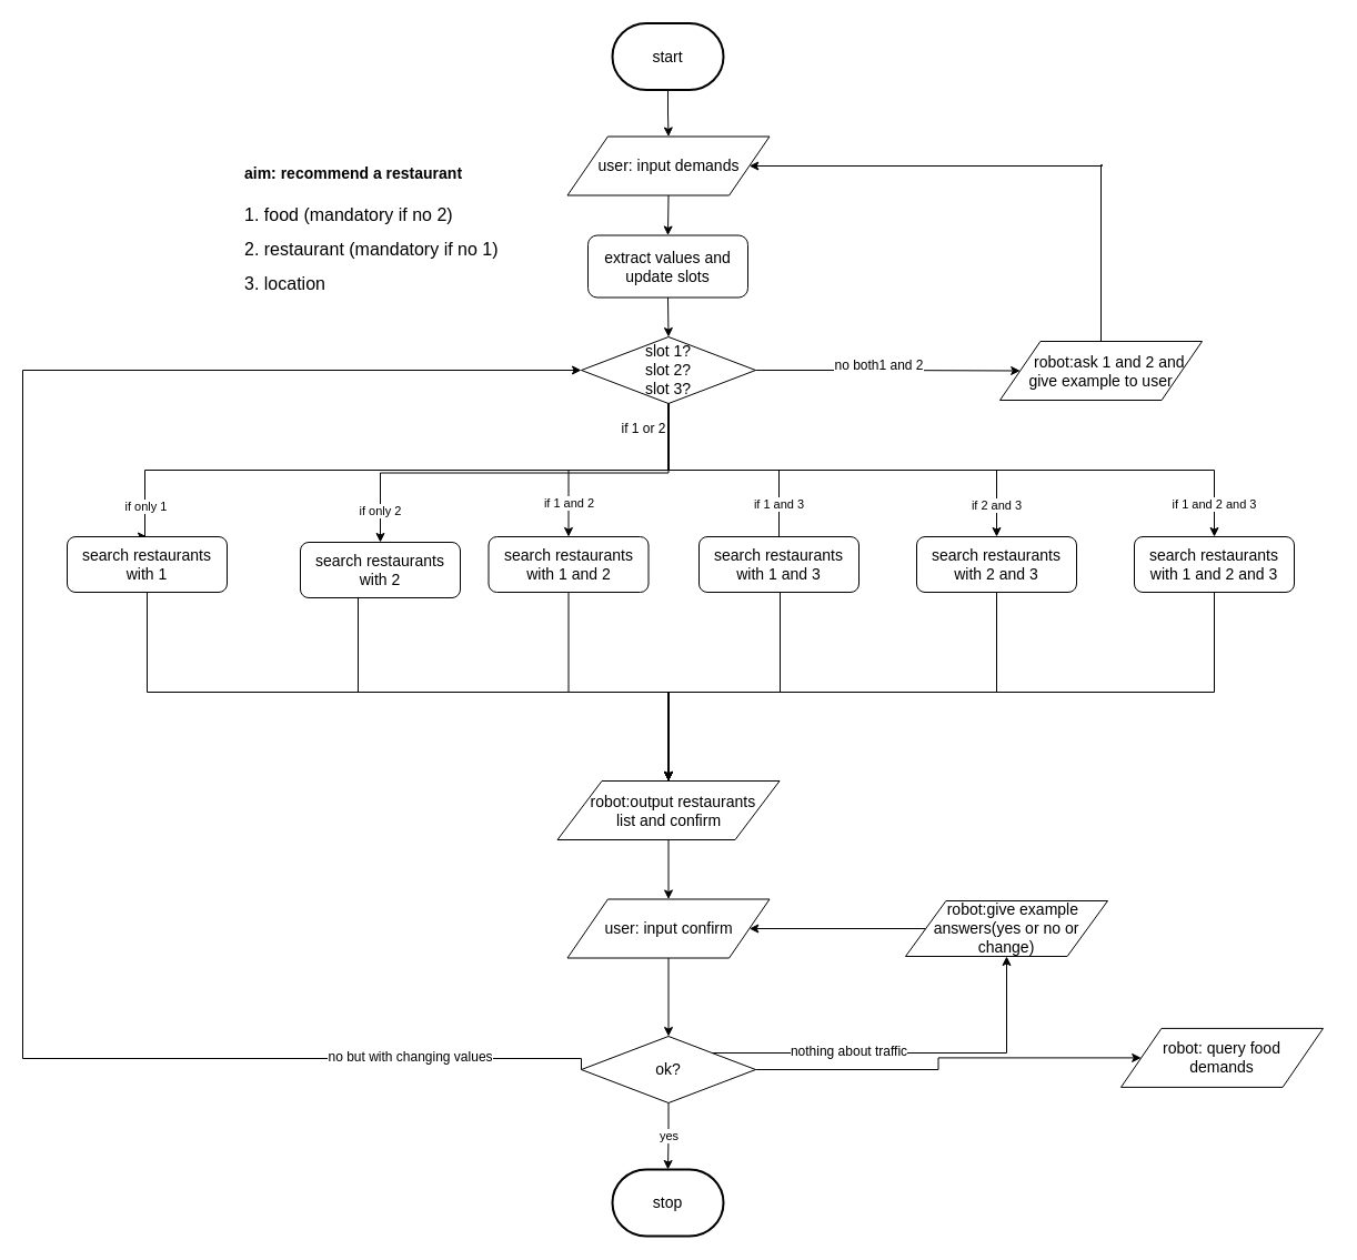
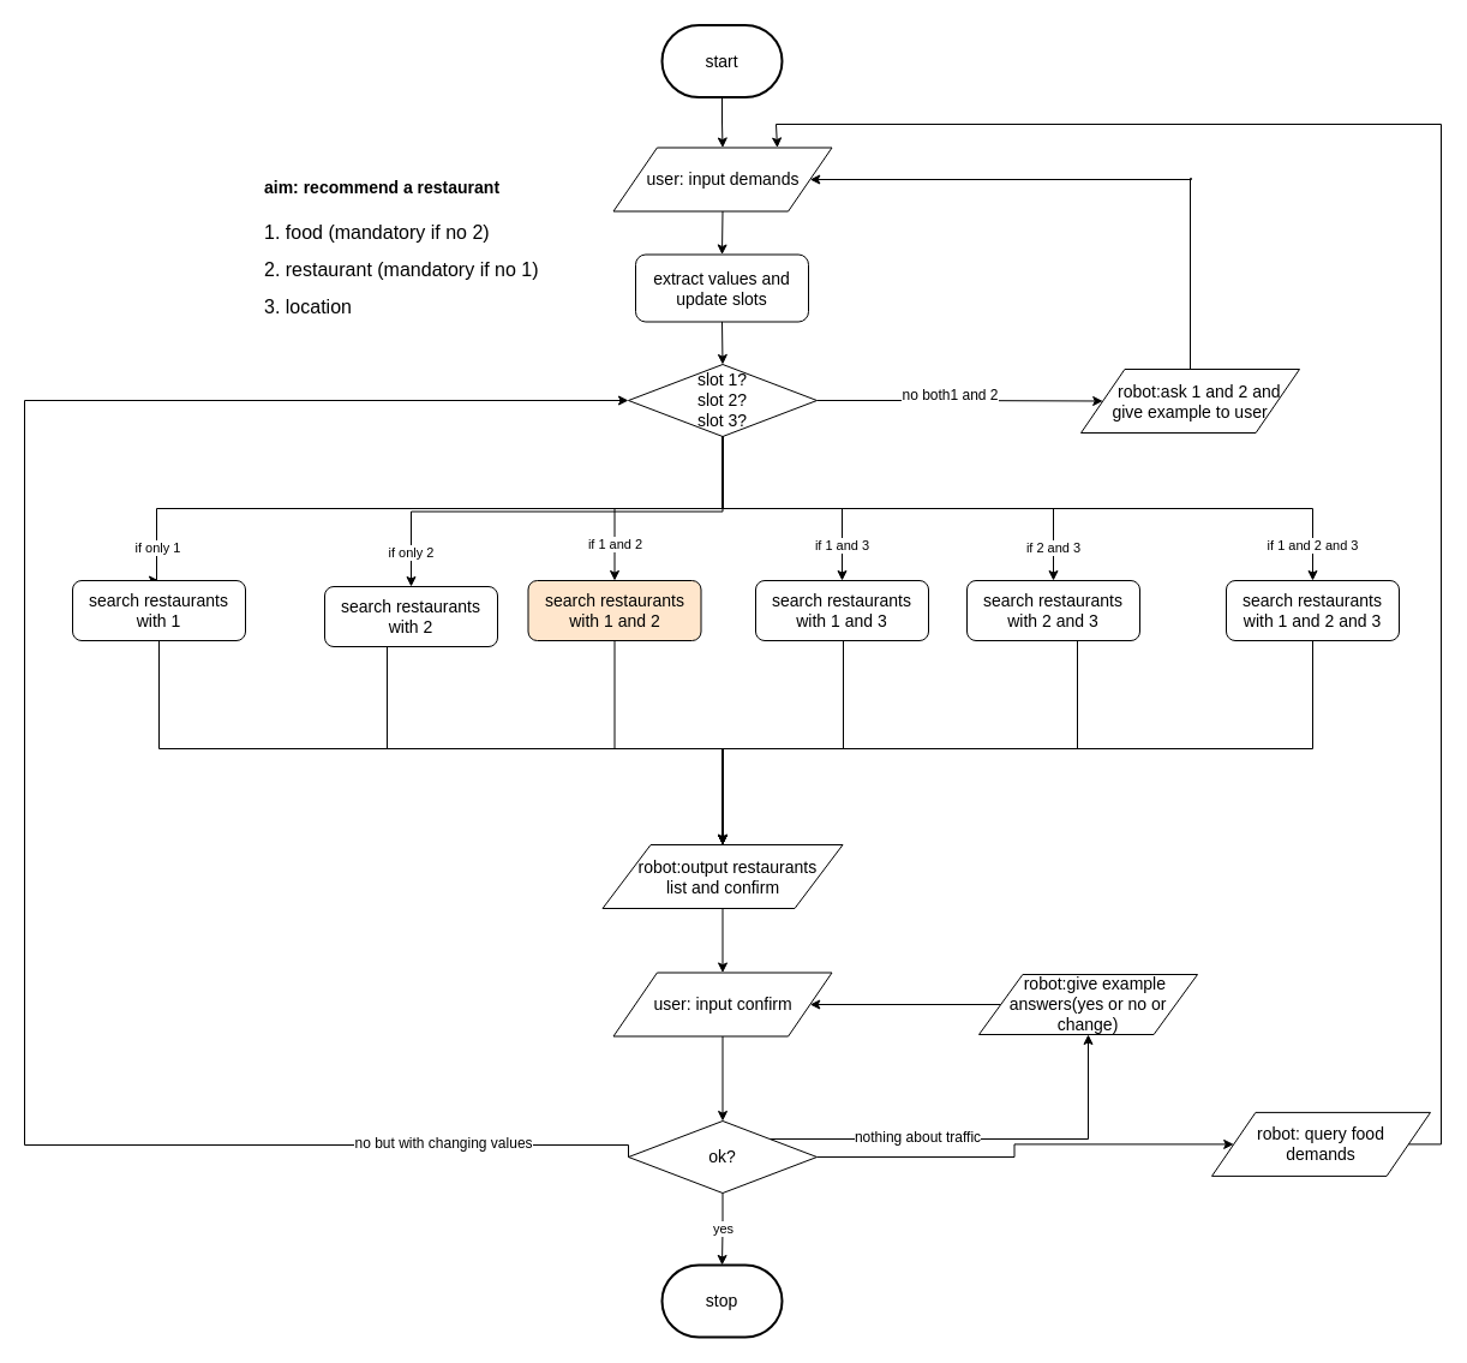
  <mxCell id="0" />
  <mxCell id="1" parent="0" />
  <mxCell id="2" value="&lt;h1&gt;&lt;font style=&quot;font-size: 14px&quot;&gt;aim:&amp;nbsp;recommend a restaurant&lt;/font&gt;&lt;/h1&gt;&lt;p&gt;&lt;font size=&quot;3&quot;&gt;1. food (mandatory if no 2)&lt;br&gt;&lt;/font&gt;&lt;/p&gt;&lt;p&gt;&lt;font size=&quot;3&quot;&gt;2. restaurant (mandatory if no 1)&lt;/font&gt;&lt;/p&gt;&lt;p&gt;&lt;font size=&quot;3&quot;&gt;3. location&lt;/font&gt;&lt;br&gt;&lt;/p&gt;" style="text;html=1;strokeColor=none;fillColor=none;spacing=5;spacingTop=-20;whiteSpace=wrap;overflow=hidden;rounded=0;" parent="1" vertex="1"><mxGeometry x="215" y="133" width="250" height="131" as="geometry" /></mxCell>
  <mxCell id="3" style="edgeStyle=orthogonalEdgeStyle;rounded=0;orthogonalLoop=1;jettySize=auto;html=1;exitX=1;exitY=0.5;exitDx=0;exitDy=0;entryX=0;entryY=0.5;entryDx=0;entryDy=0;" parent="1" source="8" target="16" edge="1"><mxGeometry relative="1" as="geometry"><mxPoint x="982" y="454.5" as="targetPoint" /></mxGeometry></mxCell>
  <mxCell id="4" value="no both1 and 2" style="text;html=1;resizable=0;points=[];align=center;verticalAlign=middle;labelBackgroundColor=#ffffff;" parent="3" vertex="1" connectable="0"><mxGeometry x="-0.07" y="5" relative="1" as="geometry"><mxPoint as="offset" /></mxGeometry></mxCell>
- <mxCell id="5" value="if 1 and 3" style="edgeStyle=orthogonalEdgeStyle;rounded=0;orthogonalLoop=1;jettySize=auto;html=1;exitX=0.5;exitY=1;exitDx=0;exitDy=0;entryX=0.5;entryY=0;entryDx=0;entryDy=0;endArrow=none;" edge="1" parent="1" source="8" target="40"><mxGeometry x="0.731" relative="1" as="geometry"><mxPoint as="offset" /></mxGeometry></mxCell>
+ <mxCell id="5" value="if 1 and 3" style="edgeStyle=orthogonalEdgeStyle;rounded=0;orthogonalLoop=1;jettySize=auto;html=1;exitX=0.5;exitY=1;exitDx=0;exitDy=0;entryX=0.5;entryY=0;entryDx=0;entryDy=0;" edge="1" parent="1" source="8" target="40"><mxGeometry x="0.731" relative="1" as="geometry"><mxPoint as="offset" /></mxGeometry></mxCell>
  <mxCell id="6" value="if 2 and 3" style="edgeStyle=orthogonalEdgeStyle;rounded=0;orthogonalLoop=1;jettySize=auto;html=1;exitX=0.5;exitY=1;exitDx=0;exitDy=0;entryX=0.5;entryY=0;entryDx=0;entryDy=0;" edge="1" parent="1" source="8" target="42"><mxGeometry x="0.861" relative="1" as="geometry"><mxPoint as="offset" /></mxGeometry></mxCell>
  <mxCell id="7" value="if 1 and 2 and 3" style="edgeStyle=orthogonalEdgeStyle;rounded=0;orthogonalLoop=1;jettySize=auto;html=1;exitX=0.5;exitY=1;exitDx=0;exitDy=0;entryX=0.5;entryY=0;entryDx=0;entryDy=0;" edge="1" parent="1" source="8" target="45"><mxGeometry x="0.903" relative="1" as="geometry"><mxPoint as="offset" /></mxGeometry></mxCell>
  <mxCell id="8" value="&lt;font style=&quot;font-size: 14px&quot;&gt;slot 1?&lt;br&gt;slot 2?&lt;br&gt;slot 3?&lt;br&gt;&lt;/font&gt;" style="rhombus;whiteSpace=wrap;html=1;" parent="1" vertex="1"><mxGeometry x="523" y="303" width="157" height="60" as="geometry" /></mxCell>
+ <mxCell id="9" style="edgeStyle=orthogonalEdgeStyle;rounded=0;orthogonalLoop=1;jettySize=auto;html=1;exitX=1;exitY=0.5;exitDx=0;exitDy=0;entryX=0.75;entryY=0;entryDx=0;entryDy=0;" edge="1" parent="1" source="10" target="14"><mxGeometry relative="1" as="geometry"><Array as="points"><mxPoint x="1200" y="953" /><mxPoint x="1200" y="103" /><mxPoint x="646" y="103" /></Array></mxGeometry></mxCell>
  <mxCell id="10" value="&lt;font style=&quot;font-size: 14px&quot;&gt;robot:&amp;nbsp;&lt;/font&gt;&lt;span style=&quot;font-size: 14px&quot;&gt;query food &lt;br&gt;demands&lt;/span&gt;" style="shape=parallelogram;perimeter=parallelogramPerimeter;whiteSpace=wrap;html=1;" parent="1" vertex="1"><mxGeometry x="1009" y="925.905" width="182" height="53" as="geometry" /></mxCell>
  <mxCell id="11" value="" style="edgeStyle=orthogonalEdgeStyle;rounded=0;orthogonalLoop=1;jettySize=auto;html=1;" parent="1" source="12" target="14" edge="1"><mxGeometry relative="1" as="geometry" /></mxCell>
  <mxCell id="12" value="&lt;span style=&quot;font-size: 14px&quot;&gt;start&lt;/span&gt;" style="strokeWidth=2;html=1;shape=mxgraph.flowchart.terminator;whiteSpace=wrap;" parent="1" vertex="1"><mxGeometry x="551" y="20.519" width="100" height="60" as="geometry" /></mxCell>
  <mxCell id="13" style="edgeStyle=orthogonalEdgeStyle;rounded=0;orthogonalLoop=1;jettySize=auto;html=1;exitX=0.5;exitY=1;exitDx=0;exitDy=0;entryX=0.5;entryY=0;entryDx=0;entryDy=0;" parent="1" source="14" target="48" edge="1"><mxGeometry relative="1" as="geometry"><mxPoint x="601.571" y="229.714" as="targetPoint" /></mxGeometry></mxCell>
  <mxCell id="14" value="&lt;span style=&quot;font-size: 14px&quot;&gt;user: input demands&lt;/span&gt;" style="shape=parallelogram;perimeter=parallelogramPerimeter;whiteSpace=wrap;html=1;" parent="1" vertex="1"><mxGeometry x="510.5" y="122.5" width="182" height="53" as="geometry" /></mxCell>
  <mxCell id="15" style="edgeStyle=orthogonalEdgeStyle;rounded=0;orthogonalLoop=1;jettySize=auto;html=1;exitX=0.5;exitY=0;exitDx=0;exitDy=0;entryX=1;entryY=0.5;entryDx=0;entryDy=0;" parent="1" source="16" target="14" edge="1"><mxGeometry relative="1" as="geometry"><Array as="points"><mxPoint x="992" y="148" /></Array></mxGeometry></mxCell>
  <mxCell id="16" value="&lt;span style=&quot;font-size: 14px&quot;&gt;&amp;nbsp; &amp;nbsp; robot:ask 1 and 2 and &lt;br&gt;give example to user&lt;/span&gt;" style="shape=parallelogram;perimeter=parallelogramPerimeter;whiteSpace=wrap;html=1;" parent="1" vertex="1"><mxGeometry x="900" y="307" width="182" height="53" as="geometry" /></mxCell>
  <mxCell id="17" value="" style="edgeStyle=orthogonalEdgeStyle;rounded=0;orthogonalLoop=1;jettySize=auto;html=1;entryX=0.5;entryY=0;entryDx=0;entryDy=0;" parent="1" source="18" target="20" edge="1"><mxGeometry relative="1" as="geometry"><Array as="points"><mxPoint x="322" y="623" /><mxPoint x="602" y="623" /></Array></mxGeometry></mxCell>
  <mxCell id="18" value="&lt;span style=&quot;font-size: 14px&quot;&gt;search restaurants with 2&lt;/span&gt;" style="rounded=1;whiteSpace=wrap;html=1;" parent="1" vertex="1"><mxGeometry x="270" y="488" width="144" height="50" as="geometry" /></mxCell>
  <mxCell id="19" value="" style="edgeStyle=orthogonalEdgeStyle;rounded=0;orthogonalLoop=1;jettySize=auto;html=1;" parent="1" source="20" target="22" edge="1"><mxGeometry relative="1" as="geometry" /></mxCell>
  <mxCell id="20" value="&lt;span style=&quot;font-size: 14px ; white-space: normal&quot;&gt;&amp;nbsp; &amp;nbsp;robot:output&amp;nbsp;&lt;/span&gt;&lt;span style=&quot;font-size: 14px&quot;&gt;restaurants&lt;/span&gt;&lt;span style=&quot;font-size: 14px ; white-space: normal&quot;&gt;&amp;nbsp;&lt;/span&gt;&lt;br style=&quot;font-size: 14px ; white-space: normal&quot;&gt;&lt;span style=&quot;font-size: 14px ; white-space: normal&quot;&gt;list and confirm&lt;/span&gt;" style="shape=parallelogram;perimeter=parallelogramPerimeter;whiteSpace=wrap;html=1;" parent="1" vertex="1"><mxGeometry x="501.5" y="703" width="200" height="53" as="geometry" /></mxCell>
  <mxCell id="21" value="" style="edgeStyle=orthogonalEdgeStyle;rounded=0;orthogonalLoop=1;jettySize=auto;html=1;" parent="1" source="22" target="29" edge="1"><mxGeometry relative="1" as="geometry" /></mxCell>
  <mxCell id="22" value="&lt;span style=&quot;font-size: 14px&quot;&gt;user: input confirm&lt;/span&gt;" style="shape=parallelogram;perimeter=parallelogramPerimeter;whiteSpace=wrap;html=1;" parent="1" vertex="1"><mxGeometry x="510.5" y="809.5" width="182" height="53" as="geometry" /></mxCell>
  <mxCell id="23" style="edgeStyle=orthogonalEdgeStyle;rounded=0;orthogonalLoop=1;jettySize=auto;html=1;exitX=0;exitY=0.5;exitDx=0;exitDy=0;entryX=0;entryY=0.5;entryDx=0;entryDy=0;" parent="1" source="29" target="8" edge="1"><mxGeometry relative="1" as="geometry"><Array as="points"><mxPoint x="20" y="953" /><mxPoint x="20" y="333" /></Array></mxGeometry></mxCell>
  <mxCell id="24" value="no but with changing values" style="text;html=1;resizable=0;points=[];align=center;verticalAlign=middle;labelBackgroundColor=#ffffff;" parent="23" vertex="1" connectable="0"><mxGeometry x="-0.876" y="-1" relative="1" as="geometry"><mxPoint x="-63.5" y="-0.5" as="offset" /></mxGeometry></mxCell>
  <mxCell id="25" style="edgeStyle=orthogonalEdgeStyle;rounded=0;orthogonalLoop=1;jettySize=auto;html=1;exitX=1;exitY=0;exitDx=0;exitDy=0;" edge="1" parent="1" source="29" target="47"><mxGeometry relative="1" as="geometry"><mxPoint x="660" y="923" as="sourcePoint" /></mxGeometry></mxCell>
  <mxCell id="26" value="nothing about traffic" style="text;html=1;resizable=0;points=[];align=center;verticalAlign=middle;labelBackgroundColor=#ffffff;" vertex="1" connectable="0" parent="25"><mxGeometry x="-0.3" relative="1" as="geometry"><mxPoint y="-2" as="offset" /></mxGeometry></mxCell>
  <mxCell id="27" value="yes" style="edgeStyle=orthogonalEdgeStyle;rounded=0;orthogonalLoop=1;jettySize=auto;html=1;exitX=0.5;exitY=1;exitDx=0;exitDy=0;entryX=0.5;entryY=0;entryDx=0;entryDy=0;entryPerimeter=0;" edge="1" parent="1" source="29" target="37"><mxGeometry relative="1" as="geometry" /></mxCell>
  <mxCell id="28" style="edgeStyle=orthogonalEdgeStyle;rounded=0;orthogonalLoop=1;jettySize=auto;html=1;exitX=1;exitY=0.5;exitDx=0;exitDy=0;entryX=0;entryY=0.5;entryDx=0;entryDy=0;" edge="1" parent="1" source="29" target="10"><mxGeometry relative="1" as="geometry" /></mxCell>
  <mxCell id="29" value="&lt;font style=&quot;font-size: 14px&quot;&gt;ok?&lt;br&gt;&lt;/font&gt;" style="rhombus;whiteSpace=wrap;html=1;" parent="1" vertex="1"><mxGeometry x="523" y="933" width="157" height="60" as="geometry" /></mxCell>
  <mxCell id="30" value="if only 1" style="edgeStyle=orthogonalEdgeStyle;rounded=0;orthogonalLoop=1;jettySize=auto;html=1;exitX=0.5;exitY=1;exitDx=0;exitDy=0;entryX=0.5;entryY=0;entryDx=0;entryDy=0;" parent="1" source="8" target="34" edge="1"><mxGeometry x="0.9" y="1" relative="1" as="geometry"><mxPoint x="523" y="662.571" as="sourcePoint" /><Array as="points"><mxPoint x="602" y="423" /><mxPoint x="130" y="423" /></Array><mxPoint as="offset" /></mxGeometry></mxCell>
  <mxCell id="31" value="if only 2" style="edgeStyle=orthogonalEdgeStyle;rounded=0;orthogonalLoop=1;jettySize=auto;html=1;exitX=0.5;exitY=1;exitDx=0;exitDy=0;entryX=0.5;entryY=0;entryDx=0;entryDy=0;" parent="1" source="8" target="18" edge="1"><mxGeometry x="0.852" relative="1" as="geometry"><mxPoint x="601.571" y="692.571" as="sourcePoint" /><mxPoint as="offset" /></mxGeometry></mxCell>
  <mxCell id="32" value="if 1 and 2" style="edgeStyle=orthogonalEdgeStyle;rounded=0;orthogonalLoop=1;jettySize=auto;html=1;exitX=0.5;exitY=1;exitDx=0;exitDy=0;entryX=0.5;entryY=0;entryDx=0;entryDy=0;" parent="1" source="8" target="36" edge="1"><mxGeometry x="0.718" relative="1" as="geometry"><mxPoint as="offset" /><mxPoint x="680.143" y="662.571" as="sourcePoint" /><Array as="points"><mxPoint x="602" y="423" /><mxPoint x="512" y="423" /></Array></mxGeometry></mxCell>
  <mxCell id="33" style="edgeStyle=orthogonalEdgeStyle;rounded=0;orthogonalLoop=1;jettySize=auto;html=1;exitX=0.5;exitY=1;exitDx=0;exitDy=0;entryX=0.5;entryY=0;entryDx=0;entryDy=0;" parent="1" source="34" target="20" edge="1"><mxGeometry relative="1" as="geometry"><Array as="points"><mxPoint x="132" y="623" /><mxPoint x="602" y="623" /></Array><mxPoint x="602" y="823" as="targetPoint" /></mxGeometry></mxCell>
  <mxCell id="34" value="&lt;span style=&quot;font-size: 14px&quot;&gt;search restaurants with 1&lt;/span&gt;" style="rounded=1;whiteSpace=wrap;html=1;" parent="1" vertex="1"><mxGeometry x="60" y="483" width="144" height="50" as="geometry" /></mxCell>
  <mxCell id="35" style="edgeStyle=orthogonalEdgeStyle;rounded=0;orthogonalLoop=1;jettySize=auto;html=1;exitX=0.5;exitY=1;exitDx=0;exitDy=0;entryX=0.5;entryY=0;entryDx=0;entryDy=0;" edge="1" parent="1" source="36" target="20"><mxGeometry relative="1" as="geometry"><Array as="points"><mxPoint x="512" y="623" /><mxPoint x="602" y="623" /></Array></mxGeometry></mxCell>
- <mxCell id="36" value="&lt;span style=&quot;font-size: 14px&quot;&gt;search restaurants with 1 and 2&lt;/span&gt;" style="rounded=1;whiteSpace=wrap;html=1;" parent="1" vertex="1"><mxGeometry x="439.5" y="483" width="144" height="50" as="geometry" /></mxCell>
+ <mxCell id="36" value="&lt;span style=&quot;font-size: 14px&quot;&gt;search restaurants with 1 and 2&lt;/span&gt;" style="rounded=1;whiteSpace=wrap;html=1;fillColor=#ffe6cc;" parent="1" vertex="1"><mxGeometry x="439.5" y="483" width="144" height="50" as="geometry" /></mxCell>
  <mxCell id="37" value="&lt;font style=&quot;font-size: 14px&quot;&gt;stop&lt;/font&gt;" style="strokeWidth=2;html=1;shape=mxgraph.flowchart.terminator;whiteSpace=wrap;" parent="1" vertex="1"><mxGeometry x="551" y="1053" width="100" height="60" as="geometry" /></mxCell>
  <mxCell id="38" style="edgeStyle=orthogonalEdgeStyle;rounded=0;orthogonalLoop=1;jettySize=auto;html=1;exitX=0.5;exitY=1;exitDx=0;exitDy=0;entryX=0.5;entryY=0;entryDx=0;entryDy=0;" parent="1" source="48" target="8" edge="1"><mxGeometry relative="1" as="geometry"><mxPoint x="601.571" y="279.714" as="sourcePoint" /></mxGeometry></mxCell>
  <mxCell id="39" style="edgeStyle=orthogonalEdgeStyle;rounded=0;orthogonalLoop=1;jettySize=auto;html=1;exitX=0.5;exitY=1;exitDx=0;exitDy=0;entryX=0.5;entryY=0;entryDx=0;entryDy=0;" edge="1" parent="1" source="40" target="20"><mxGeometry relative="1" as="geometry"><Array as="points"><mxPoint x="702" y="623" /><mxPoint x="602" y="623" /></Array></mxGeometry></mxCell>
  <mxCell id="40" value="&lt;span style=&quot;font-size: 14px&quot;&gt;search restaurants with 1 and 3&lt;/span&gt;" style="rounded=1;whiteSpace=wrap;html=1;" vertex="1" parent="1"><mxGeometry x="629" y="483" width="144" height="50" as="geometry" /></mxCell>
  <mxCell id="41" style="edgeStyle=orthogonalEdgeStyle;rounded=0;orthogonalLoop=1;jettySize=auto;html=1;exitX=0.5;exitY=1;exitDx=0;exitDy=0;entryX=0.5;entryY=0;entryDx=0;entryDy=0;" edge="1" parent="1" source="42" target="20"><mxGeometry relative="1" as="geometry"><Array as="points"><mxPoint x="897" y="623" /><mxPoint x="602" y="623" /></Array></mxGeometry></mxCell>
- <mxCell id="42" value="&lt;span style=&quot;font-size: 14px&quot;&gt;search restaurants with 2 and 3&lt;/span&gt;" style="rounded=1;whiteSpace=wrap;html=1;" vertex="1" parent="1"><mxGeometry x="825" y="483" width="144" height="50" as="geometry" /></mxCell>
- <mxCell id="43" value="if 1 or 2" style="text;html=1;strokeColor=none;fillColor=none;align=center;verticalAlign=middle;whiteSpace=wrap;rounded=0;" vertex="1" parent="1"><mxGeometry x="550" y="375.5" width="59" height="20" as="geometry" /></mxCell>
+ <mxCell id="42" value="&lt;span style=&quot;font-size: 14px&quot;&gt;search restaurants with 2 and 3&lt;/span&gt;" style="rounded=1;whiteSpace=wrap;html=1;" vertex="1" parent="1"><mxGeometry x="805" y="483" width="144" height="50" as="geometry" /></mxCell>
  <mxCell id="44" style="edgeStyle=orthogonalEdgeStyle;rounded=0;orthogonalLoop=1;jettySize=auto;html=1;exitX=0.5;exitY=1;exitDx=0;exitDy=0;entryX=0.5;entryY=0;entryDx=0;entryDy=0;" edge="1" parent="1" source="45" target="20"><mxGeometry relative="1" as="geometry"><Array as="points"><mxPoint x="1093" y="623" /><mxPoint x="602" y="623" /></Array></mxGeometry></mxCell>
  <mxCell id="45" value="&lt;span style=&quot;font-size: 14px&quot;&gt;search restaurants with 1 and 2 and 3&lt;/span&gt;" style="rounded=1;whiteSpace=wrap;html=1;" vertex="1" parent="1"><mxGeometry x="1021" y="483" width="144" height="50" as="geometry" /></mxCell>
  <mxCell id="46" value="" style="edgeStyle=orthogonalEdgeStyle;rounded=0;orthogonalLoop=1;jettySize=auto;html=1;entryX=1;entryY=0.5;entryDx=0;entryDy=0;" edge="1" parent="1" source="47" target="22"><mxGeometry relative="1" as="geometry"><mxPoint x="716.8" y="836.5" as="targetPoint" /></mxGeometry></mxCell>
  <mxCell id="47" value="&lt;span style=&quot;font-size: 14px&quot;&gt;&amp;nbsp; &amp;nbsp;robot:give example answers(yes or no or change)&lt;/span&gt;" style="shape=parallelogram;perimeter=parallelogramPerimeter;whiteSpace=wrap;html=1;" vertex="1" parent="1"><mxGeometry x="815" y="811" width="182" height="50" as="geometry" /></mxCell>
  <mxCell id="48" value="&lt;font style=&quot;font-size: 14px&quot;&gt;extract values and update slots&lt;/font&gt;" style="rounded=1;whiteSpace=wrap;html=1;" vertex="1" parent="1"><mxGeometry x="529" y="211.5" width="144" height="56" as="geometry" /></mxCell>
